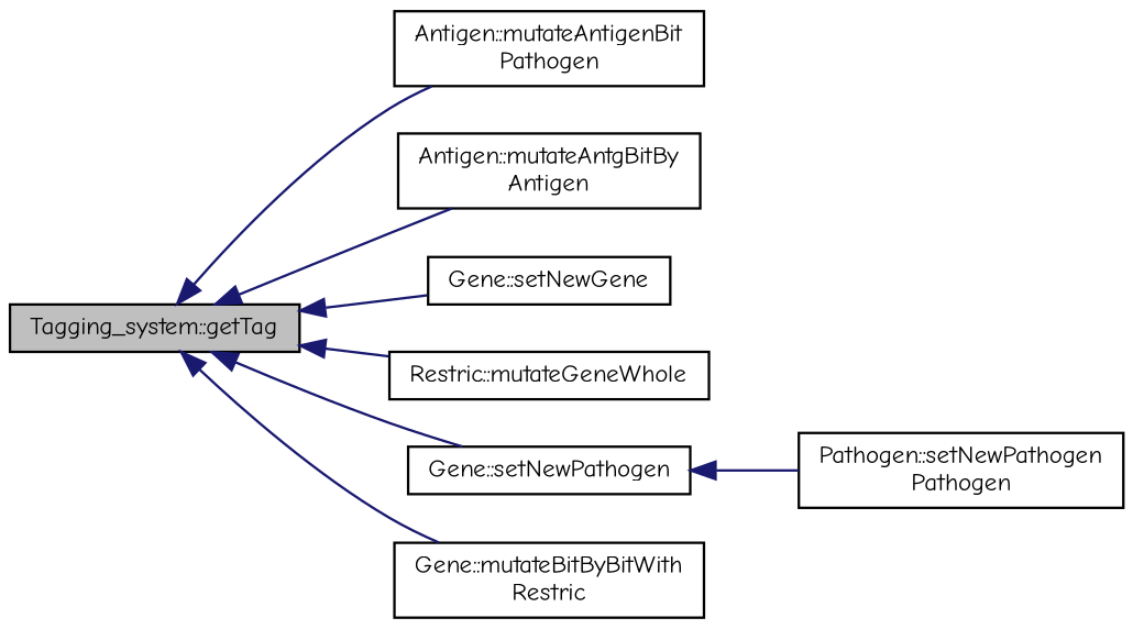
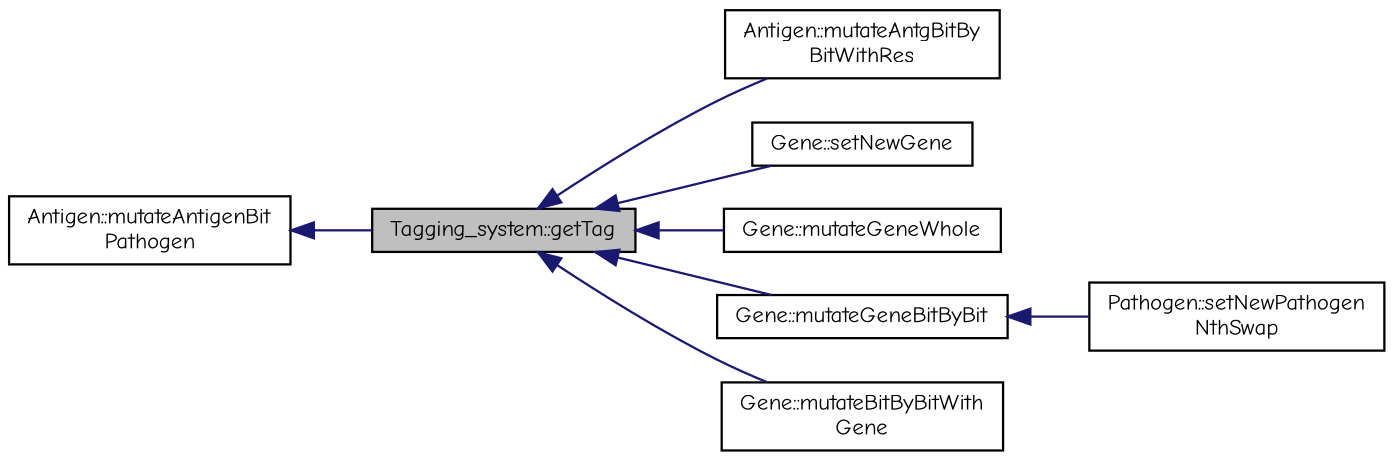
  digraph {
    fontname="Comic Neue"
    rankdir=LR
    node [color=black fillcolor=white fontname="Comic Neue" fontsize=10 shape=record style=filled]
    edge [color=midnightblue dir=back fontname="Comic Neue" fontsize=10 labelfontname=Helvetica labelfontsize=10 style=solid]
    n1 [fillcolor=grey75 fontcolor=black height=0.2 label="Tagging_system::getTag" width=0.4]
    n2 [height=0.2 label="Antigen::mutateAntigenBit\lPathogen" width=0.4]
-   n3 [height=0.2 label="Antigen::mutateAntgBitBy\lAntigen" width=0.4]
+   n3 [height=0.2 label="Antigen::mutateAntgBitBy\lBitWithRes" width=0.4]
    n4 [height=0.2 label="Gene::setNewGene" width=0.4]
-   n5 [height=0.2 label="Restric::mutateGeneWhole" width=0.4]
-   n6 [height=0.2 label="Gene::setNewPathogen" width=0.4]
-   n7 [height=0.2 label="Gene::mutateBitByBitWith\lRestric" width=0.4]
-   n8 [height=0.2 label="Pathogen::setNewPathogen\lPathogen" width=0.4]
-   n1 -> n2
+   n5 [height=0.2 label="Gene::mutateGeneWhole" width=0.4]
+   n6 [height=0.2 label="Gene::mutateGeneBitByBit" width=0.4]
+   n7 [height=0.2 label="Gene::mutateBitByBitWith\lGene" width=0.4]
+   n8 [height=0.2 label="Pathogen::setNewPathogen\lNthSwap" width=0.4]
+   n2 -> n1
    n1 -> n3
    n1 -> n4
    n1 -> n5
    n1 -> n6
    n1 -> n7
    n6 -> n8
  }
